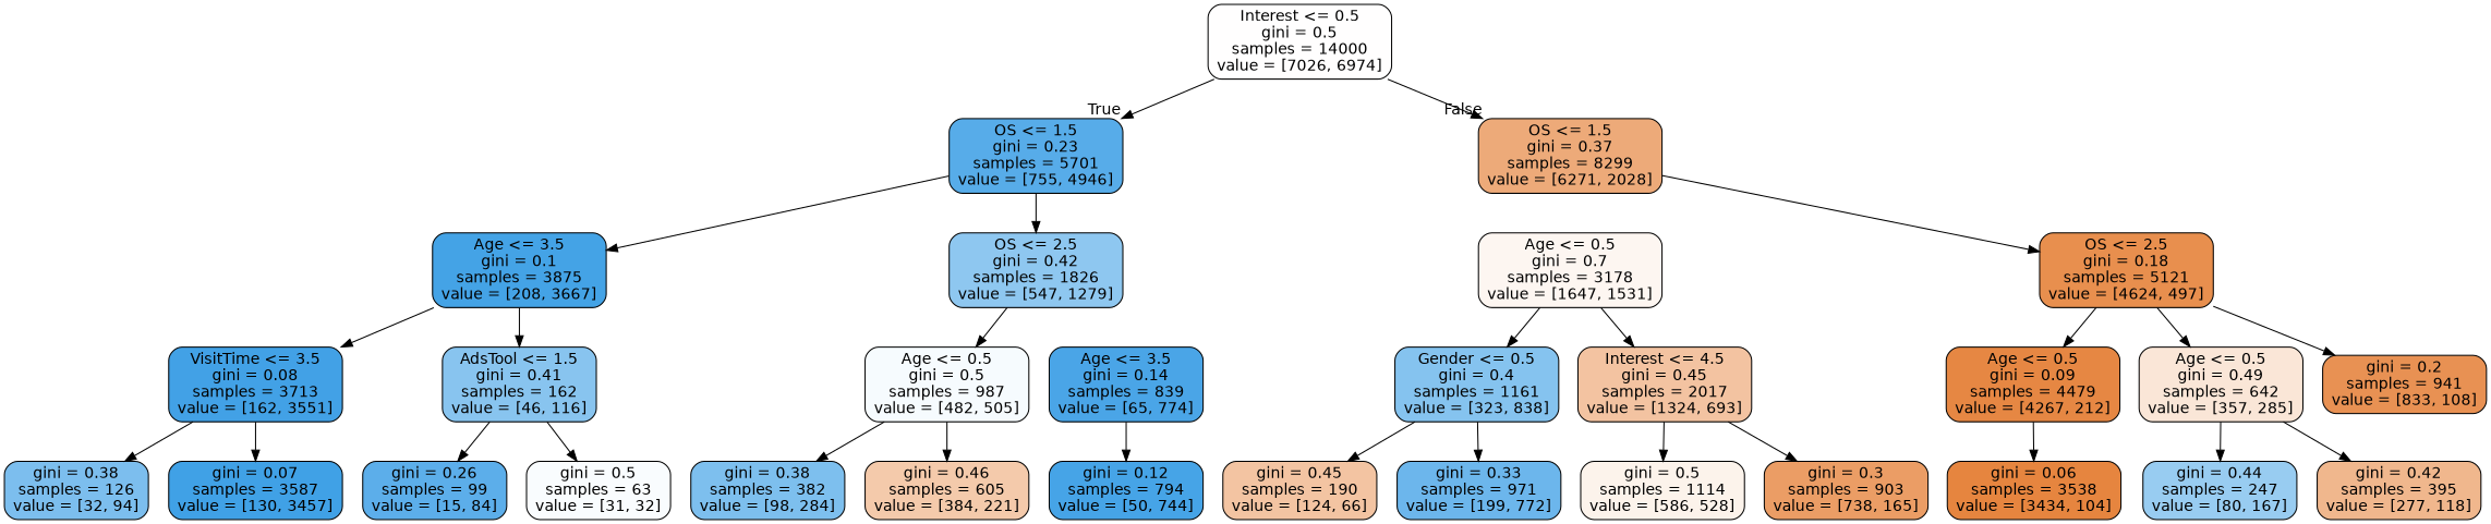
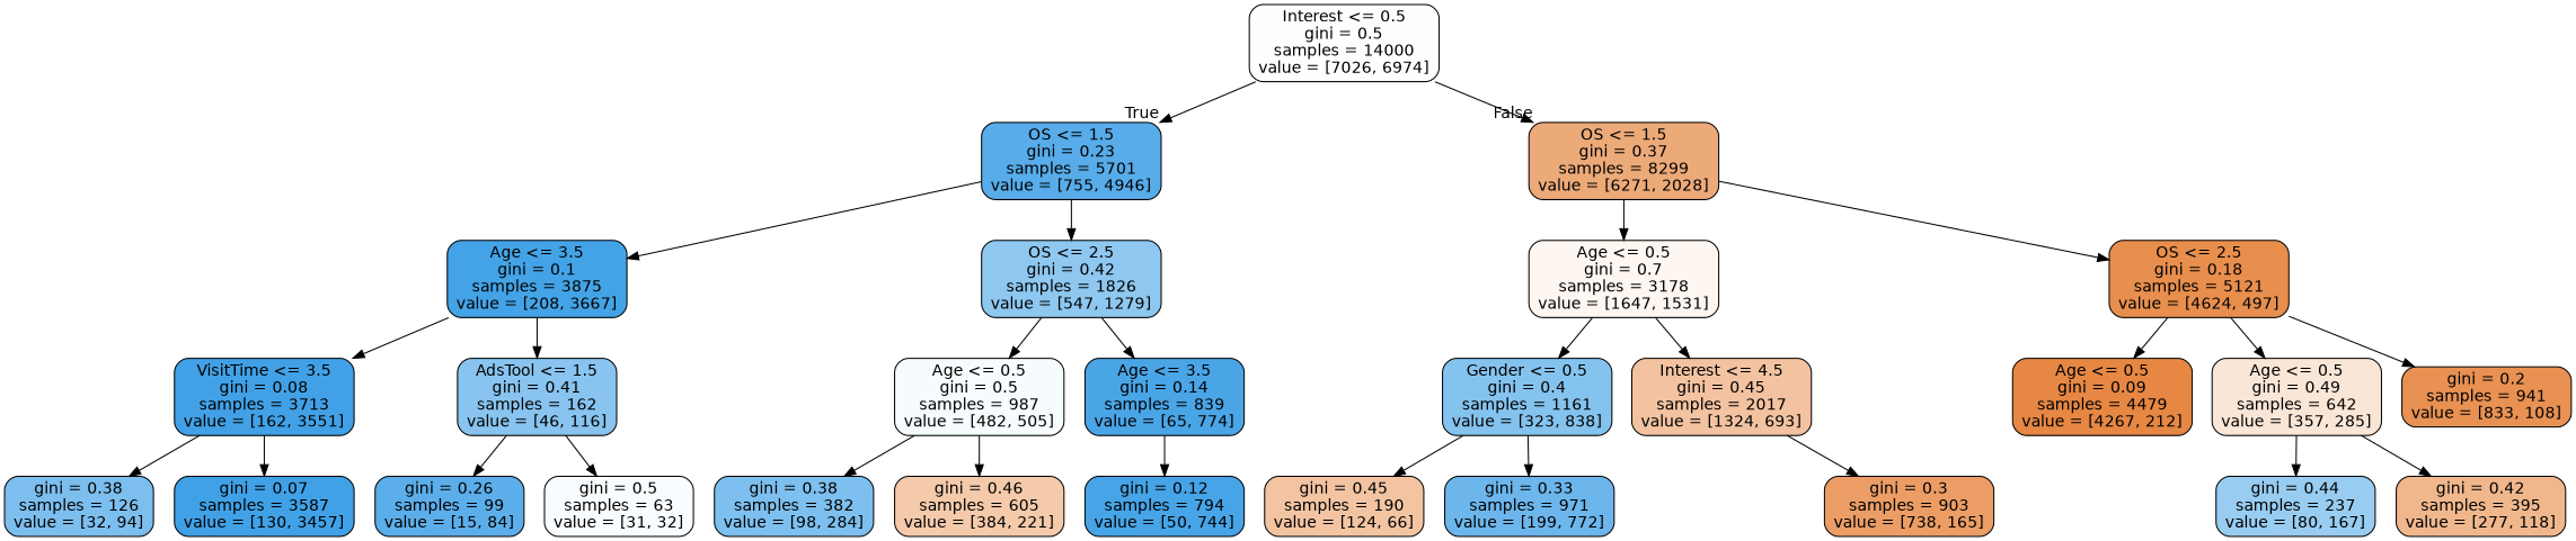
  digraph {
    node [color=black fontname=helvetica shape=box style="filled, rounded"]
    edge [fontname=helvetica]
    n1 [fillcolor="#fffefe" label="Interest <= 0.5\ngini = 0.5\nsamples = 14000\nvalue = [7026, 6974]"]
    n2 [fillcolor="#57ace9" label="OS <= 1.5\ngini = 0.23\nsamples = 5701\nvalue = [755, 4946]"]
    n3 [fillcolor="#edaa79" label="OS <= 1.5\ngini = 0.37\nsamples = 8299\nvalue = [6271, 2028]"]
    n4 [fillcolor="#44a3e6" label="Age <= 3.5\ngini = 0.1\nsamples = 3875\nvalue = [208, 3667]"]
    n5 [fillcolor="#8ec7f0" label="OS <= 2.5\ngini = 0.42\nsamples = 1826\nvalue = [547, 1279]"]
    n6 [fillcolor="#fdf6f1" label="Age <= 0.5\ngini = 0.7\nsamples = 3178\nvalue = [1647, 1531]"]
    n7 [fillcolor="#e88f4e" label="OS <= 2.5\ngini = 0.18\nsamples = 5121\nvalue = [4624, 497]"]
    n8 [fillcolor="#42a1e6" label="VisitTime <= 3.5\ngini = 0.08\nsamples = 3713\nvalue = [162, 3551]"]
    n9 [fillcolor="#88c4ef" label="AdsTool <= 1.5\ngini = 0.41\nsamples = 162\nvalue = [46, 116]"]
    n10 [fillcolor="#f6fbfe" label="Age <= 0.5\ngini = 0.5\nsamples = 987\nvalue = [482, 505]"]
    n11 [fillcolor="#4aa5e7" label="Age <= 3.5\ngini = 0.14\nsamples = 839\nvalue = [65, 774]"]
    n12 [fillcolor="#7cbeee" label="gini = 0.38\nsamples = 126\nvalue = [32, 94]"]
    n13 [fillcolor="#40a1e6" label="gini = 0.07\nsamples = 3587\nvalue = [130, 3457]"]
    n14 [fillcolor="#5caeea" label="gini = 0.26\nsamples = 99\nvalue = [15, 84]"]
    n15 [fillcolor="#f9fcfe" label="gini = 0.5\nsamples = 63\nvalue = [31, 32]"]
    n16 [fillcolor="#7dbfee" label="gini = 0.38\nsamples = 382\nvalue = [98, 284]"]
    n17 [fillcolor="#f4caab" label="gini = 0.46\nsamples = 605\nvalue = [384, 221]"]
    n18 [fillcolor="#46a4e7" label="gini = 0.12\nsamples = 794\nvalue = [50, 744]"]
    n19 [fillcolor="#85c3ef" label="Gender <= 0.5\ngini = 0.4\nsamples = 1161\nvalue = [323, 838]"]
    n20 [fillcolor="#f3c3a1" label="Interest <= 4.5\ngini = 0.45\nsamples = 2017\nvalue = [1324, 693]"]
    n21 [fillcolor="#e68743" label="Age <= 0.5\ngini = 0.09\nsamples = 4479\nvalue = [4267, 212]"]
    n22 [fillcolor="#fae6d7" label="Age <= 0.5\ngini = 0.49\nsamples = 642\nvalue = [357, 285]"]
    n23 [fillcolor="#e89153" label="gini = 0.2\nsamples = 941\nvalue = [833, 108]"]
    n24 [fillcolor="#f3c4a2" label="gini = 0.45\nsamples = 190\nvalue = [124, 66]"]
    n25 [fillcolor="#6cb6ec" label="gini = 0.33\nsamples = 971\nvalue = [199, 772]"]
-   n26 [fillcolor="#fcf3eb" label="gini = 0.5\nsamples = 1114\nvalue = [586, 528]"]
    n27 [fillcolor="#eb9d65" label="gini = 0.3\nsamples = 903\nvalue = [738, 165]"]
-   n28 [fillcolor="#e6853f" label="gini = 0.06\nsamples = 3538\nvalue = [3434, 104]"]
-   n29 [fillcolor="#98ccf1" label="gini = 0.44\nsamples = 247\nvalue = [80, 167]"]
+   n29 [fillcolor="#98ccf1" label="gini = 0.44\nsamples = 237\nvalue = [80, 167]"]
    n30 [fillcolor="#f0b78d" label="gini = 0.42\nsamples = 395\nvalue = [277, 118]"]
    n1 -> n2 [headlabel=True labelangle=45 labeldistance=2.5]
    n1 -> n3 [headlabel=False labelangle=-45 labeldistance=2.5]
    n2 -> n4
    n2 -> n5
+   n3 -> n6
    n3 -> n7
    n4 -> n8
    n4 -> n9
    n5 -> n10
+   n5 -> n11
    n6 -> n19
    n6 -> n20
    n7 -> n21
    n7 -> n22
    n7 -> n23
    n8 -> n12
    n8 -> n13
    n9 -> n14
    n9 -> n15
    n10 -> n16
    n10 -> n17
    n11 -> n18
    n19 -> n24
    n19 -> n25
-   n20 -> n26
    n20 -> n27
-   n21 -> n28
    n22 -> n29
    n22 -> n30
  }
